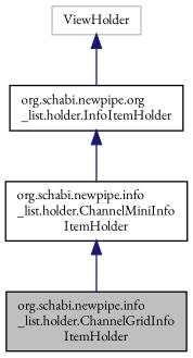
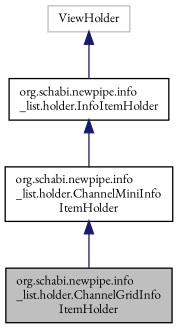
  digraph {
    fontname="EB Garamond"
    node [color=black fillcolor=white fontname="EB Garamond" fontsize=10 shape=record style=filled]
    edge [color=midnightblue dir=back fontname="EB Garamond" fontsize=10 labelfontname=Helvetica labelfontsize=10 style=solid]
    n1 [fillcolor=grey75 fontcolor=black height=0.2 label="org.schabi.newpipe.info\l_list.holder.ChannelGridInfo\lItemHolder" width=0.4]
    n2 [height=0.2 label="org.schabi.newpipe.info\l_list.holder.ChannelMiniInfo\lItemHolder" width=0.4]
-   n3 [height=0.2 label="org.schabi.newpipe.org\l_list.holder.InfoItemHolder" width=0.4]
+   n3 [height=0.2 label="org.schabi.newpipe.info\l_list.holder.InfoItemHolder" width=0.4]
    n4 [color=grey75 height=0.2 label=ViewHolder width=0.4]
    n2 -> n1
    n3 -> n2
    n4 -> n3
  }
